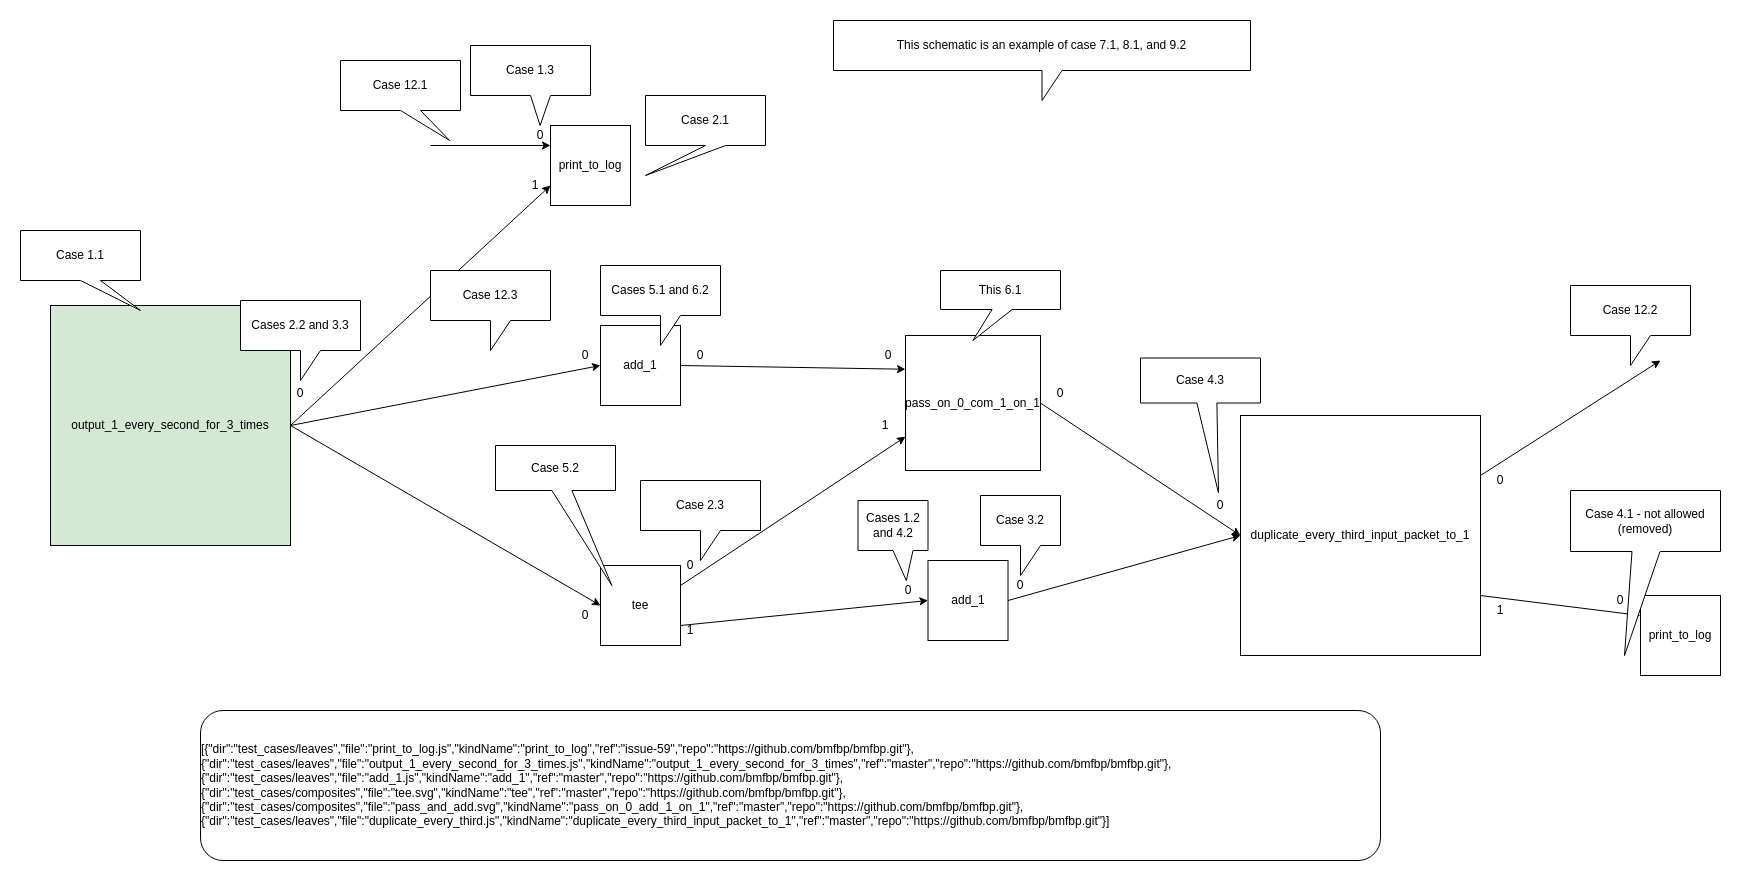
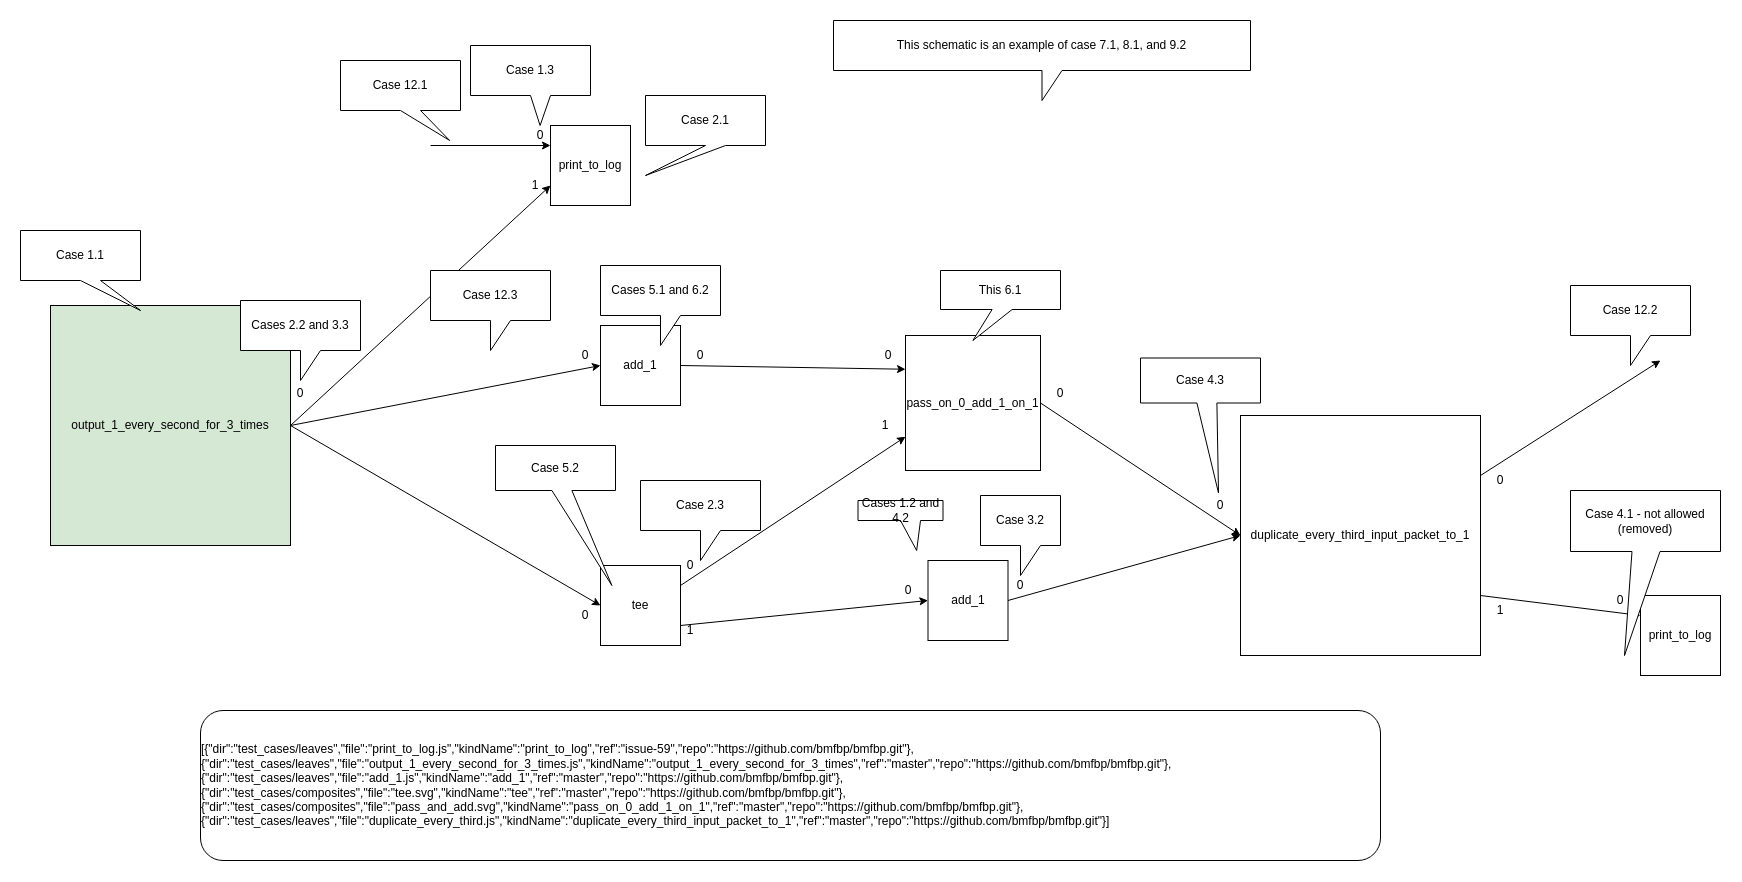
  <mxCell id="0" />
  <mxCell id="1" parent="0" />
  <mxCell id="2" value="output_1_every_second_for_3_times&lt;br&gt;" style="whiteSpace=wrap;html=1;aspect=fixed;fillColor=#d5e8d4;" vertex="1" parent="1"><mxGeometry x="50" y="305" width="240" height="240" as="geometry" /></mxCell>
  <mxCell id="3" value="print_to_log" style="whiteSpace=wrap;html=1;aspect=fixed;" vertex="1" parent="1"><mxGeometry x="550" y="125" width="80" height="80" as="geometry" /></mxCell>
  <mxCell id="4" value="add_1" style="whiteSpace=wrap;html=1;aspect=fixed;" vertex="1" parent="1"><mxGeometry x="600" y="325" width="80" height="80" as="geometry" /></mxCell>
  <mxCell id="5" value="tee" style="whiteSpace=wrap;html=1;aspect=fixed;" vertex="1" parent="1"><mxGeometry x="600" y="565" width="80" height="80" as="geometry" /></mxCell>
- <mxCell id="6" value="pass_on_0_com_1_on_1" style="whiteSpace=wrap;html=1;aspect=fixed;" vertex="1" parent="1"><mxGeometry x="905" y="335" width="135" height="135" as="geometry" /></mxCell>
+ <mxCell id="6" value="pass_on_0_add_1_on_1" style="whiteSpace=wrap;html=1;aspect=fixed;" vertex="1" parent="1"><mxGeometry x="905" y="335" width="135" height="135" as="geometry" /></mxCell>
  <mxCell id="7" value="add_1" style="whiteSpace=wrap;html=1;aspect=fixed;" vertex="1" parent="1"><mxGeometry x="927.5" y="560" width="80" height="80" as="geometry" /></mxCell>
  <mxCell id="8" value="duplicate_every_third_input_packet_to_1" style="whiteSpace=wrap;html=1;aspect=fixed;" vertex="1" parent="1"><mxGeometry x="1240" y="415" width="240" height="240" as="geometry" /></mxCell>
  <mxCell id="9" value="" style="endArrow=classic;html=1;exitX=1;exitY=0.5;exitDx=0;exitDy=0;entryX=0;entryY=0.75;entryDx=0;entryDy=0;" edge="1" source="2" target="3" parent="1"><mxGeometry width="50" height="50" relative="1" as="geometry"><mxPoint x="290" y="295" as="sourcePoint" /><mxPoint x="340" y="245" as="targetPoint" /></mxGeometry></mxCell>
  <mxCell id="10" value="" style="endArrow=classic;html=1;exitX=1;exitY=0.5;exitDx=0;exitDy=0;entryX=0;entryY=0.5;entryDx=0;entryDy=0;" edge="1" source="2" target="4" parent="1"><mxGeometry width="50" height="50" relative="1" as="geometry"><mxPoint x="300" y="355" as="sourcePoint" /><mxPoint x="410" y="225" as="targetPoint" /></mxGeometry></mxCell>
  <mxCell id="11" value="" style="endArrow=classic;html=1;exitX=1;exitY=0.5;exitDx=0;exitDy=0;entryX=0;entryY=0.5;entryDx=0;entryDy=0;" edge="1" source="2" target="5" parent="1"><mxGeometry width="50" height="50" relative="1" as="geometry"><mxPoint x="310" y="365" as="sourcePoint" /><mxPoint x="420" y="235" as="targetPoint" /></mxGeometry></mxCell>
  <mxCell id="12" value="" style="endArrow=classic;html=1;exitX=1;exitY=0.5;exitDx=0;exitDy=0;entryX=0;entryY=0.25;entryDx=0;entryDy=0;" edge="1" source="4" target="6" parent="1"><mxGeometry width="50" height="50" relative="1" as="geometry"><mxPoint x="320" y="375" as="sourcePoint" /><mxPoint x="430" y="245" as="targetPoint" /></mxGeometry></mxCell>
  <mxCell id="13" value="" style="endArrow=classic;html=1;exitX=1;exitY=0.25;exitDx=0;exitDy=0;entryX=0;entryY=0.75;entryDx=0;entryDy=0;" edge="1" source="5" target="6" parent="1"><mxGeometry width="50" height="50" relative="1" as="geometry"><mxPoint x="330" y="385" as="sourcePoint" /><mxPoint x="440" y="255" as="targetPoint" /></mxGeometry></mxCell>
  <mxCell id="14" value="" style="endArrow=classic;html=1;exitX=1;exitY=0.75;exitDx=0;exitDy=0;entryX=0;entryY=0.5;entryDx=0;entryDy=0;" edge="1" source="5" target="7" parent="1"><mxGeometry width="50" height="50" relative="1" as="geometry"><mxPoint x="340" y="395" as="sourcePoint" /><mxPoint x="450" y="265" as="targetPoint" /></mxGeometry></mxCell>
  <mxCell id="15" value="" style="endArrow=classic;html=1;exitX=1;exitY=0.5;exitDx=0;exitDy=0;entryX=0;entryY=0.5;entryDx=0;entryDy=0;" edge="1" source="7" target="8" parent="1"><mxGeometry width="50" height="50" relative="1" as="geometry"><mxPoint x="350" y="405" as="sourcePoint" /><mxPoint x="460" y="275" as="targetPoint" /></mxGeometry></mxCell>
  <mxCell id="16" value="" style="endArrow=classic;html=1;exitX=1;exitY=0.5;exitDx=0;exitDy=0;entryX=0;entryY=0.5;entryDx=0;entryDy=0;" edge="1" source="6" target="8" parent="1"><mxGeometry width="50" height="50" relative="1" as="geometry"><mxPoint x="360" y="415" as="sourcePoint" /><mxPoint x="470" y="285" as="targetPoint" /></mxGeometry></mxCell>
  <mxCell id="17" value="" style="endArrow=classic;html=1;entryX=0;entryY=0.25;entryDx=0;entryDy=0;" edge="1" target="3" parent="1"><mxGeometry width="50" height="50" relative="1" as="geometry"><mxPoint x="430" y="145" as="sourcePoint" /><mxPoint x="480" y="295" as="targetPoint" /></mxGeometry></mxCell>
  <mxCell id="18" value="" style="endArrow=classic;html=1;exitX=1;exitY=0.25;exitDx=0;exitDy=0;" edge="1" source="8" parent="1"><mxGeometry width="50" height="50" relative="1" as="geometry"><mxPoint x="1360" y="470" as="sourcePoint" /><mxPoint x="1660" y="360" as="targetPoint" /></mxGeometry></mxCell>
  <mxCell id="19" value="Cases 2.2 and 3.3" style="shape=callout;whiteSpace=wrap;html=1;perimeter=calloutPerimeter;" vertex="1" parent="1"><mxGeometry x="240" y="300" width="120" height="80" as="geometry" /></mxCell>
  <mxCell id="20" value="0" style="text;html=1;strokeColor=none;fillColor=none;align=center;verticalAlign=middle;whiteSpace=wrap;rounded=0;" vertex="1" parent="1"><mxGeometry x="280" y="382.5" width="40" height="20" as="geometry" /></mxCell>
  <mxCell id="21" value="0" style="text;html=1;strokeColor=none;fillColor=none;align=center;verticalAlign=middle;whiteSpace=wrap;rounded=0;" vertex="1" parent="1"><mxGeometry x="520" y="125" width="40" height="20" as="geometry" /></mxCell>
  <mxCell id="22" value="1" style="text;html=1;strokeColor=none;fillColor=none;align=center;verticalAlign=middle;whiteSpace=wrap;rounded=0;" vertex="1" parent="1"><mxGeometry x="515" y="175" width="40" height="20" as="geometry" /></mxCell>
  <mxCell id="23" value="0" style="text;html=1;strokeColor=none;fillColor=none;align=center;verticalAlign=middle;whiteSpace=wrap;rounded=0;" vertex="1" parent="1"><mxGeometry x="565" y="345" width="40" height="20" as="geometry" /></mxCell>
  <mxCell id="24" value="0" style="text;html=1;strokeColor=none;fillColor=none;align=center;verticalAlign=middle;whiteSpace=wrap;rounded=0;" vertex="1" parent="1"><mxGeometry x="565" y="605" width="40" height="20" as="geometry" /></mxCell>
  <mxCell id="25" value="0" style="text;html=1;strokeColor=none;fillColor=none;align=center;verticalAlign=middle;whiteSpace=wrap;rounded=0;" vertex="1" parent="1"><mxGeometry x="680" y="345" width="40" height="20" as="geometry" /></mxCell>
  <mxCell id="26" value="0" style="text;html=1;strokeColor=none;fillColor=none;align=center;verticalAlign=middle;whiteSpace=wrap;rounded=0;" vertex="1" parent="1"><mxGeometry x="867.5" y="345" width="40" height="20" as="geometry" /></mxCell>
  <mxCell id="27" value="1" style="text;html=1;strokeColor=none;fillColor=none;align=center;verticalAlign=middle;whiteSpace=wrap;rounded=0;" vertex="1" parent="1"><mxGeometry x="865" y="415" width="40" height="20" as="geometry" /></mxCell>
  <mxCell id="28" value="0" style="text;html=1;strokeColor=none;fillColor=none;align=center;verticalAlign=middle;whiteSpace=wrap;rounded=0;" vertex="1" parent="1"><mxGeometry x="887.5" y="580" width="40" height="20" as="geometry" /></mxCell>
  <mxCell id="29" value="0" style="text;html=1;strokeColor=none;fillColor=none;align=center;verticalAlign=middle;whiteSpace=wrap;rounded=0;" vertex="1" parent="1"><mxGeometry x="1200" y="495" width="40" height="20" as="geometry" /></mxCell>
  <mxCell id="30" value="0" style="text;html=1;strokeColor=none;fillColor=none;align=center;verticalAlign=middle;whiteSpace=wrap;rounded=0;" vertex="1" parent="1"><mxGeometry x="1480" y="470" width="40" height="20" as="geometry" /></mxCell>
  <mxCell id="31" value="0" style="text;html=1;strokeColor=none;fillColor=none;align=center;verticalAlign=middle;whiteSpace=wrap;rounded=0;" vertex="1" parent="1"><mxGeometry x="670" y="555" width="40" height="20" as="geometry" /></mxCell>
  <mxCell id="32" value="1" style="text;html=1;strokeColor=none;fillColor=none;align=center;verticalAlign=middle;whiteSpace=wrap;rounded=0;" vertex="1" parent="1"><mxGeometry x="670" y="620" width="40" height="20" as="geometry" /></mxCell>
  <mxCell id="33" value="0" style="text;html=1;strokeColor=none;fillColor=none;align=center;verticalAlign=middle;whiteSpace=wrap;rounded=0;" vertex="1" parent="1"><mxGeometry x="1040" y="382.5" width="40" height="20" as="geometry" /></mxCell>
  <mxCell id="34" value="0" style="text;html=1;strokeColor=none;fillColor=none;align=center;verticalAlign=middle;whiteSpace=wrap;rounded=0;" vertex="1" parent="1"><mxGeometry x="1000" y="575" width="40" height="20" as="geometry" /></mxCell>
  <mxCell id="35" value="Case 1.3" style="shape=callout;whiteSpace=wrap;html=1;perimeter=calloutPerimeter;position2=0.58;" vertex="1" parent="1"><mxGeometry x="470" y="45" width="120" height="80" as="geometry" /></mxCell>
  <mxCell id="36" value="Cases 5.1 and 6.2" style="shape=callout;whiteSpace=wrap;html=1;perimeter=calloutPerimeter;" vertex="1" parent="1"><mxGeometry x="600" y="265" width="120" height="80" as="geometry" /></mxCell>
  <mxCell id="37" value="This 6.1" style="shape=callout;whiteSpace=wrap;html=1;perimeter=calloutPerimeter;position2=0.27;size=31;position=0.43;" vertex="1" parent="1"><mxGeometry x="940" y="270" width="120" height="70" as="geometry" /></mxCell>
  <mxCell id="38" value="Case 2.3" style="shape=callout;whiteSpace=wrap;html=1;perimeter=calloutPerimeter;" vertex="1" parent="1"><mxGeometry x="640" y="480" width="120" height="80" as="geometry" /></mxCell>
  <mxCell id="39" value="Case 4.3" style="shape=callout;whiteSpace=wrap;html=1;perimeter=calloutPerimeter;position2=0.65;size=90;position=0.47;" vertex="1" parent="1"><mxGeometry x="1140" y="357.5" width="120" height="135" as="geometry" /></mxCell>
  <mxCell id="40" value="Case 12.2" style="shape=callout;whiteSpace=wrap;html=1;perimeter=calloutPerimeter;" vertex="1" parent="1"><mxGeometry x="1570" y="285" width="120" height="80" as="geometry" /></mxCell>
  <mxCell id="41" value="Case 3.2" style="shape=callout;whiteSpace=wrap;html=1;perimeter=calloutPerimeter;" vertex="1" parent="1"><mxGeometry x="980" y="495" width="80" height="80" as="geometry" /></mxCell>
- <mxCell id="42" value="Cases 1.2 and 4.2" style="shape=callout;whiteSpace=wrap;html=1;perimeter=calloutPerimeter;position2=0.69;" vertex="1" parent="1"><mxGeometry x="857.5" y="500" width="70" height="80" as="geometry" /></mxCell>
+ <mxCell id="42" value="Cases 1.2 and 4.2" style="shape=callout;whiteSpace=wrap;html=1;perimeter=calloutPerimeter;position2=0.69;" vertex="1" parent="1"><mxGeometry x="857.5" y="500" width="85" height="50" as="geometry" /></mxCell>
  <mxCell id="43" value="Case 2.1" style="shape=callout;whiteSpace=wrap;html=1;perimeter=calloutPerimeter;position2=0;" vertex="1" parent="1"><mxGeometry x="645" y="95" width="120" height="80" as="geometry" /></mxCell>
  <mxCell id="44" value="Case 1.1" style="shape=callout;whiteSpace=wrap;html=1;perimeter=calloutPerimeter;position2=1;" vertex="1" parent="1"><mxGeometry x="20" y="230" width="120" height="80" as="geometry" /></mxCell>
  <mxCell id="45" value="Case 5.2" style="shape=callout;whiteSpace=wrap;html=1;perimeter=calloutPerimeter;position2=0.97;size=95;position=0.47;" vertex="1" parent="1"><mxGeometry x="495" y="445" width="120" height="140" as="geometry" /></mxCell>
  <mxCell id="46" value="" style="endArrow=classic;html=1;exitX=1;exitY=0.75;exitDx=0;exitDy=0;entryX=0;entryY=0.25;entryDx=0;entryDy=0;" edge="1" source="8" target="50" parent="1"><mxGeometry width="50" height="50" relative="1" as="geometry"><mxPoint x="1330" y="445" as="sourcePoint" /><mxPoint x="1420" y="480" as="targetPoint" /></mxGeometry></mxCell>
  <mxCell id="47" value="1" style="text;html=1;strokeColor=none;fillColor=none;align=center;verticalAlign=middle;whiteSpace=wrap;rounded=0;" vertex="1" parent="1"><mxGeometry x="1480" y="600" width="40" height="20" as="geometry" /></mxCell>
  <mxCell id="48" value="This schematic is an example of case 7.1, 8.1, and 9.2" style="shape=callout;whiteSpace=wrap;html=1;perimeter=calloutPerimeter;" vertex="1" parent="1"><mxGeometry x="833" y="20" width="417" height="80" as="geometry" /></mxCell>
  <mxCell id="49" value="&lt;div style=&quot;text-align: left&quot;&gt;&lt;div&gt;&lt;div&gt;&lt;span&gt;[{&quot;dir&quot;:&quot;test_cases/leaves&quot;,&quot;file&quot;:&quot;print_to_log.js&quot;,&quot;kindName&quot;:&quot;print_to_log&quot;,&quot;ref&quot;:&quot;issue-59&quot;,&quot;repo&quot;:&quot;https://github.com/bmfbp/bmfbp.git&quot;},{&quot;dir&quot;:&quot;test_cases/leaves&quot;,&quot;file&quot;:&quot;output_1_every_second_for_3_times.js&quot;,&quot;kindName&quot;:&quot;output_1_every_second_for_3_times&quot;,&quot;ref&quot;:&quot;master&quot;,&quot;repo&quot;:&quot;https://github.com/bmfbp/bmfbp.git&quot;},{&quot;dir&quot;:&quot;test_cases/leaves&quot;,&quot;file&quot;:&quot;add_1.js&quot;,&quot;kindName&quot;:&quot;add_1&quot;,&quot;ref&quot;:&quot;master&quot;,&quot;repo&quot;:&quot;https://github.com/bmfbp/bmfbp.git&quot;},{&quot;dir&quot;:&quot;test_cases/composites&quot;,&quot;file&quot;:&quot;tee.svg&quot;,&quot;kindName&quot;:&quot;tee&quot;,&quot;ref&quot;:&quot;master&quot;,&quot;repo&quot;:&quot;https://github.com/bmfbp/bmfbp.git&quot;},{&quot;dir&quot;:&quot;test_cases/composites&quot;,&quot;file&quot;:&quot;pass_and_add.svg&quot;,&quot;kindName&quot;:&quot;pass_on_0_add_1_on_1&quot;,&quot;ref&quot;:&quot;master&quot;,&quot;repo&quot;:&quot;https://github.com/bmfbp/bmfbp.git&quot;},{&quot;dir&quot;:&quot;test_cases/leaves&quot;,&quot;file&quot;:&quot;duplicate_every_third.js&quot;,&quot;kindName&quot;:&quot;duplicate_every_third_input_packet_to_1&quot;,&quot;ref&quot;:&quot;master&quot;,&quot;repo&quot;:&quot;https://github.com/bmfbp/bmfbp.git&quot;}]&lt;/span&gt;&lt;br&gt;&lt;/div&gt;&lt;/div&gt;&lt;/div&gt;" style="rounded=1;whiteSpace=wrap;html=1;" vertex="1" parent="1"><mxGeometry x="200" y="710" width="1180" height="150" as="geometry" /></mxCell>
  <mxCell id="50" value="print_to_log" style="whiteSpace=wrap;html=1;aspect=fixed;" vertex="1" parent="1"><mxGeometry x="1640" y="595" width="80" height="80" as="geometry" /></mxCell>
  <mxCell id="51" value="0" style="text;html=1;strokeColor=none;fillColor=none;align=center;verticalAlign=middle;whiteSpace=wrap;rounded=0;" vertex="1" parent="1"><mxGeometry x="1600" y="590" width="40" height="20" as="geometry" /></mxCell>
  <mxCell id="52" value="Case 4.1 - not allowed (removed)" style="shape=callout;whiteSpace=wrap;html=1;perimeter=calloutPerimeter;position2=0.36;base=28;size=104;position=0.41;" vertex="1" parent="1"><mxGeometry x="1570" y="490" width="150" height="165" as="geometry" /></mxCell>
  <mxCell id="53" value="Case 12.3" style="shape=callout;whiteSpace=wrap;html=1;perimeter=calloutPerimeter;" vertex="1" parent="1"><mxGeometry x="430" y="270" width="120" height="80" as="geometry" /></mxCell>
  <mxCell id="54" value="Case 12.1" style="shape=callout;whiteSpace=wrap;html=1;perimeter=calloutPerimeter;position2=0.91;" vertex="1" parent="1"><mxGeometry x="340" y="60" width="120" height="80" as="geometry" /></mxCell>
